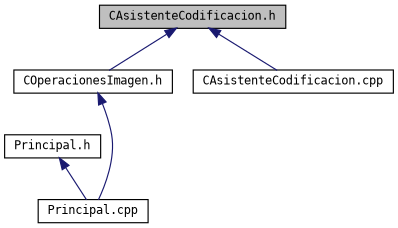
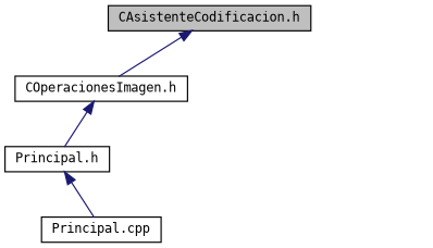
  digraph {
    fontname="DejaVu Sans Mono"
    node [color=black fillcolor=white fontname="DejaVu Sans Mono" fontsize=10 shape=record style=filled]
    edge [color=midnightblue dir=back fontname="DejaVu Sans Mono" fontsize=10 labelfontname=Helvetica labelfontsize=10 style=solid]
    n1 [fillcolor=grey75 fontcolor=black height=0.2 label="CAsistenteCodificacion.h" width=0.4]
    n2 [height=0.2 label="COperacionesImagen.h" width=0.4]
-   n3 [height=0.2 label="CAsistenteCodificacion.cpp" width=0.4]
    n4 [height=0.2 label="Principal.h" width=0.4]
    n5 [height=0.2 label="Principal.cpp" width=0.4]
    n1 -> n2
-   n1 -> n3
-   n2 -> n5
+   n2 -> n4
    n4 -> n5
  }
